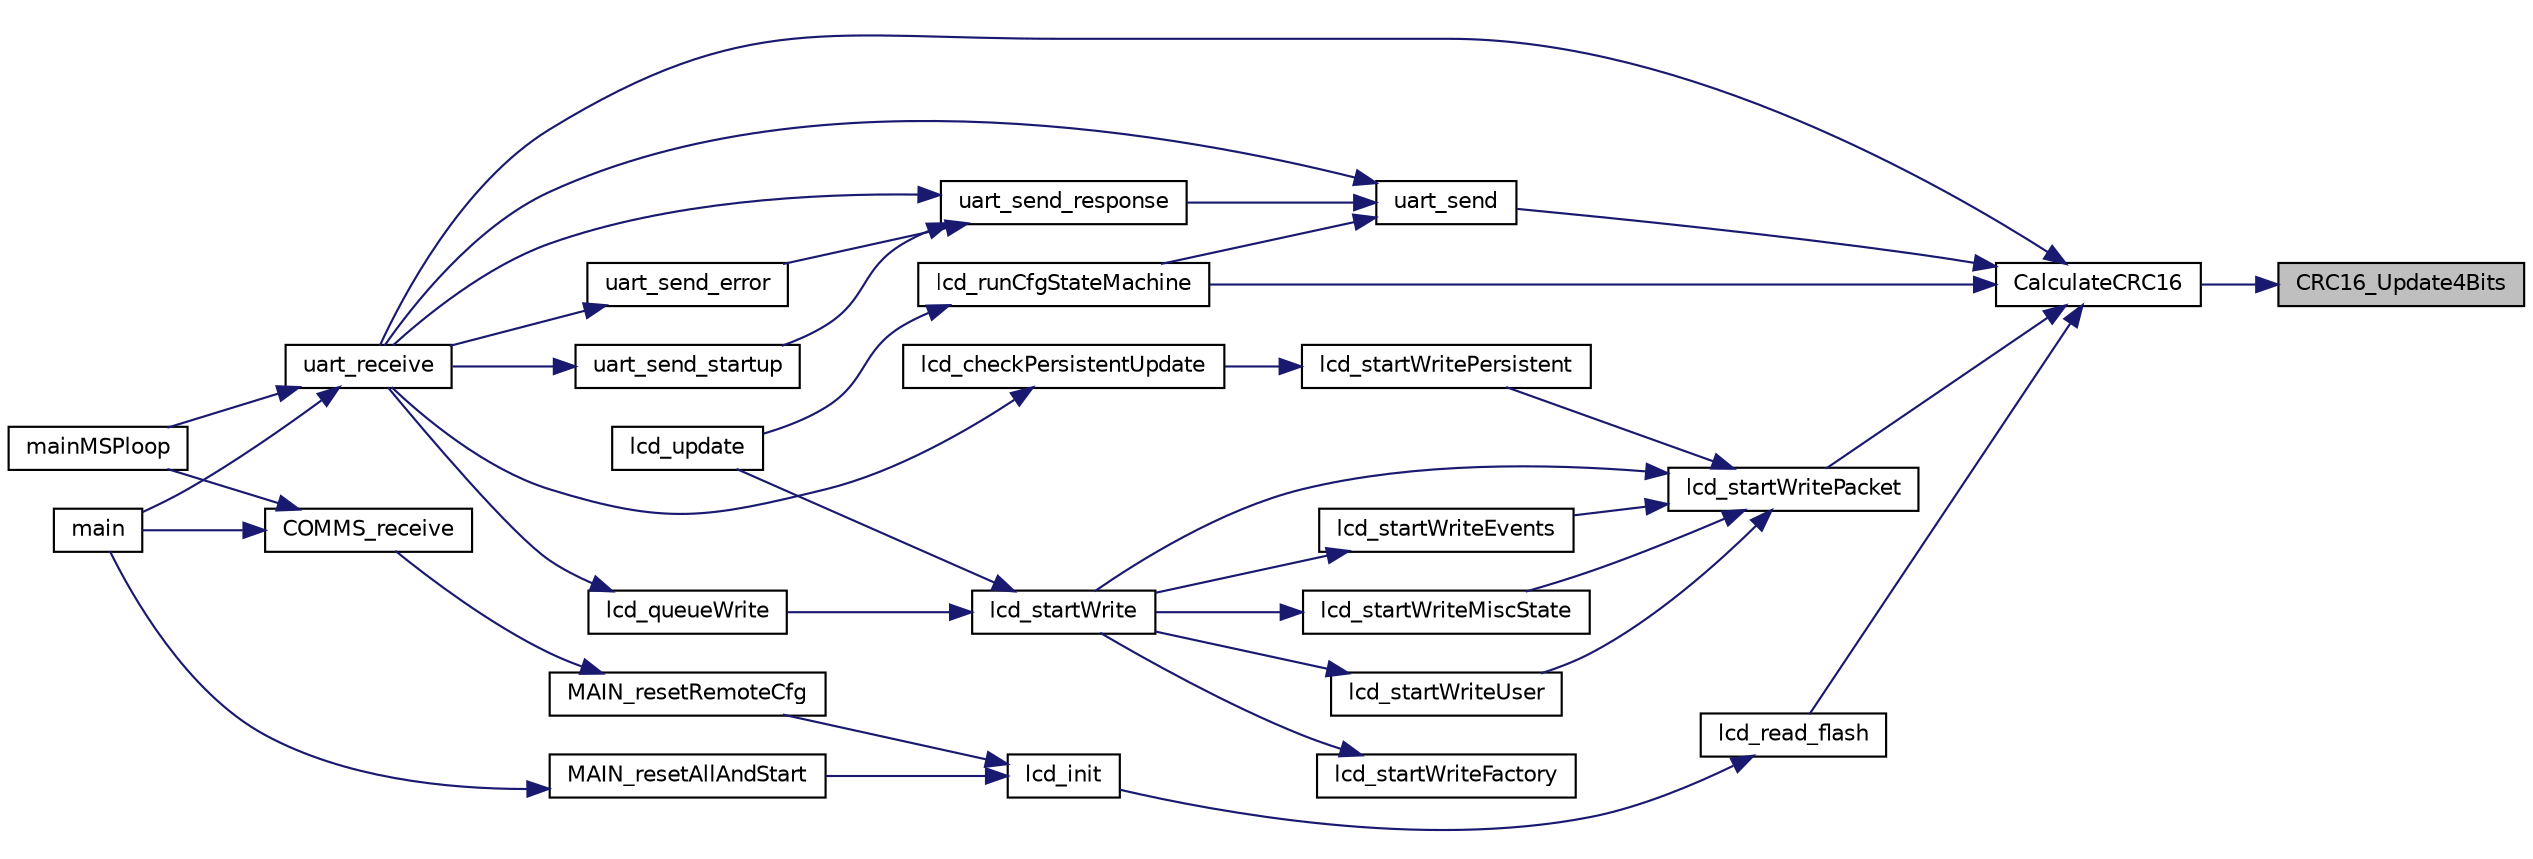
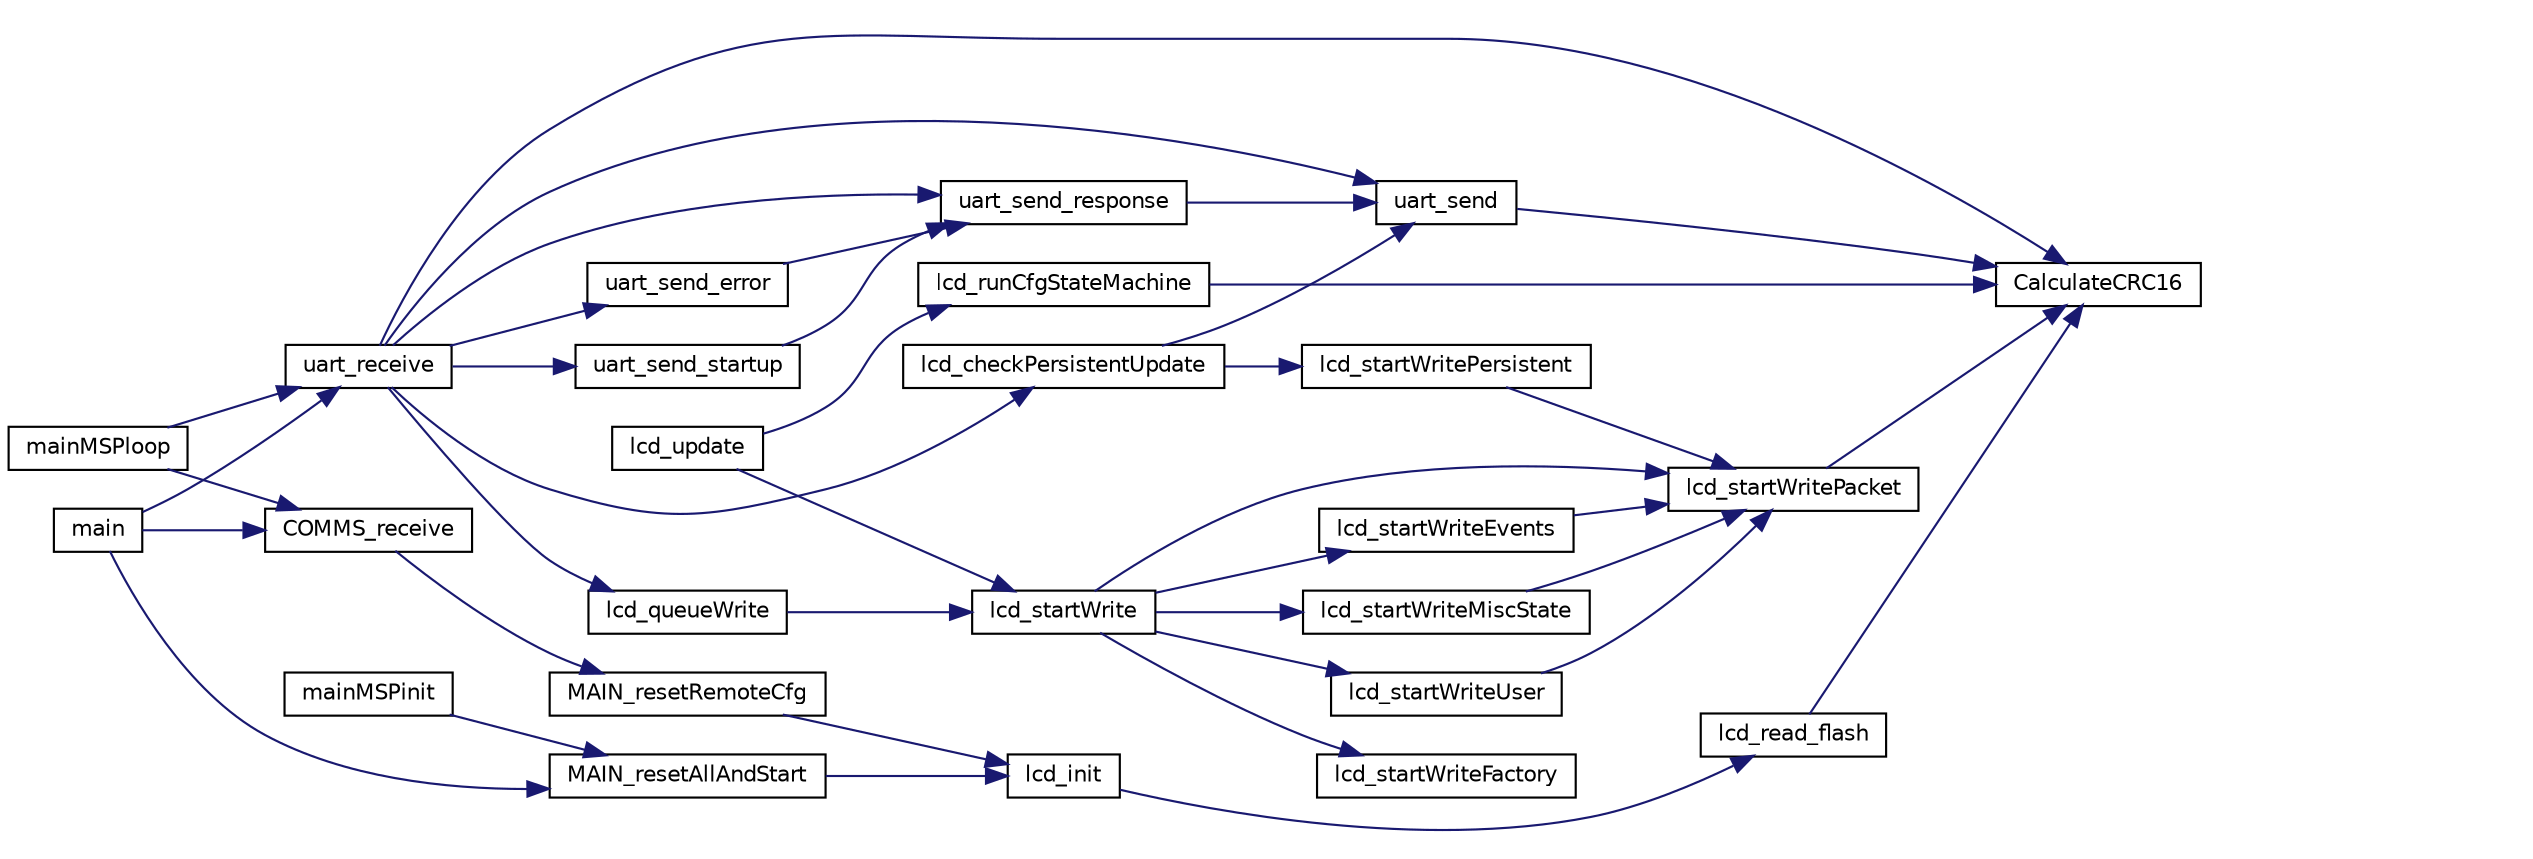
  digraph {
    rankdir=RL
    node [color=black fillcolor=white fontname=Helvetica fontsize=10 shape=record style=filled]
    edge [color=midnightblue dir=back fontname=Helvetica fontsize=10 labelfontname=Helvetica labelfontsize=10 style=solid]
-   n1 [fillcolor=grey75 fontcolor=black height=0.2 label=CRC16_Update4Bits width=0.4]
    n2 [height=0.2 label=CalculateCRC16 width=0.4]
    n3 [height=0.2 label=lcd_read_flash width=0.4]
    n4 [height=0.2 label=lcd_runCfgStateMachine width=0.4]
    n5 [height=0.2 label=lcd_startWritePacket width=0.4]
    n6 [height=0.2 label=uart_receive width=0.4]
    n7 [height=0.2 label=uart_send width=0.4]
    n8 [height=0.2 label=lcd_init width=0.4]
    n9 [height=0.2 label=lcd_update width=0.4]
    n10 [height=0.2 label=lcd_startWriteEvents width=0.4]
    n11 [height=0.2 label=lcd_startWriteMiscState width=0.4]
    n12 [height=0.2 label=lcd_startWritePersistent width=0.4]
    n13 [height=0.2 label=lcd_startWriteUser width=0.4]
    n14 [height=0.2 label=lcd_startWrite width=0.4]
    n15 [height=0.2 label=main width=0.4]
    n16 [height=0.2 label=mainMSPloop width=0.4]
    n17 [height=0.2 label=uart_send_response width=0.4]
    n18 [height=0.2 label=MAIN_resetAllAndStart width=0.4]
    n19 [height=0.2 label=MAIN_resetRemoteCfg width=0.4]
+   n20 [height=0.2 label=mainMSPinit width=0.4]
    n21 [height=0.2 label=COMMS_receive width=0.4]
    n22 [height=0.2 label=lcd_startWriteFactory width=0.4]
    n23 [height=0.2 label=lcd_checkPersistentUpdate width=0.4]
    n24 [height=0.2 label=lcd_queueWrite width=0.4]
    n25 [height=0.2 label=uart_send_error width=0.4]
    n26 [height=0.2 label=uart_send_startup width=0.4]
-   n1 -> n2
    n2 -> n3
    n2 -> n4
    n2 -> n5
    n2 -> n6
    n2 -> n7
    n3 -> n8
    n4 -> n9
    n5 -> n10
    n5 -> n11
    n5 -> n12
    n5 -> n13
    n5 -> n14
    n6 -> n15
    n6 -> n16
-   n7 -> n4
+   n7 -> n23
    n7 -> n6
    n7 -> n17
    n8 -> n18
    n8 -> n19
    n10 -> n14
    n11 -> n14
    n12 -> n23
    n13 -> n14
    n14 -> n9
    n14 -> n24
    n17 -> n6
    n17 -> n25
    n17 -> n26
    n18 -> n15
+   n18 -> n20
    n19 -> n21
    n21 -> n15
    n21 -> n16
    n22 -> n14
    n23 -> n6
    n24 -> n6
    n25 -> n6
    n26 -> n6
  }
